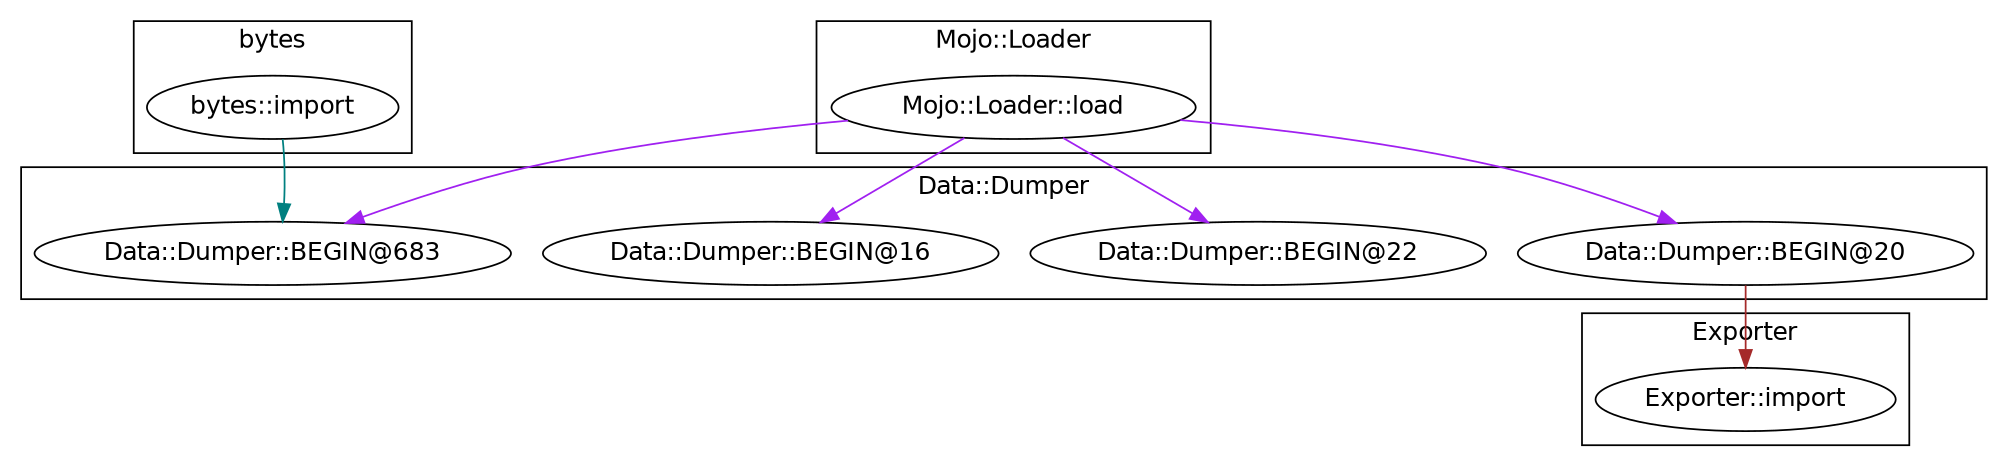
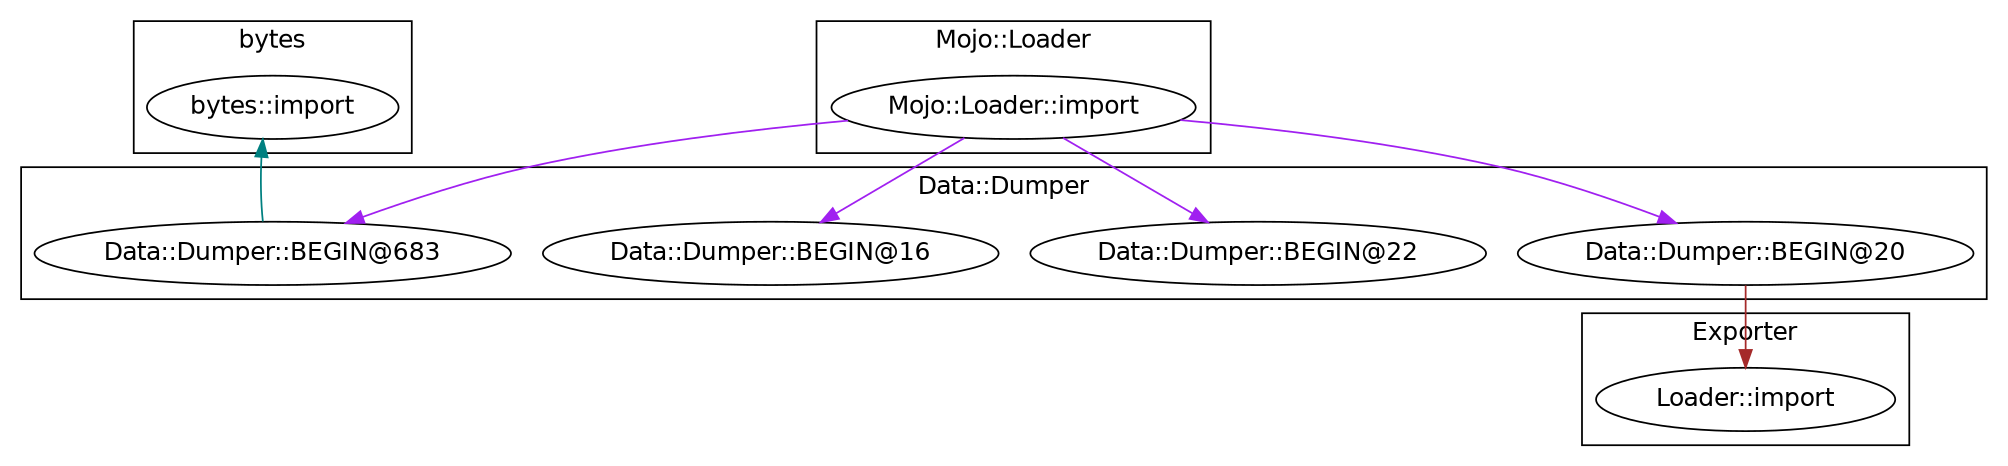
  digraph {
    fontname="DejaVu Sans"
    node [fontname="DejaVu Sans"]
    edge [color=purple fontname="DejaVu Sans"]
-   "Exporter::import"
+   "Exporter::import" [label="Loader::import"]
    "bytes::import"
    "Data::Dumper::BEGIN@22"
    "Data::Dumper::BEGIN@16"
    "Data::Dumper::BEGIN@683"
    "Data::Dumper::BEGIN@20"
-   "Mojo::Loader::load"
+   "Mojo::Loader::load" [label="Mojo::Loader::import"]
    subgraph cluster_1 {
      label=Exporter
      "Exporter::import"
    }
    subgraph cluster_2 {
      label=bytes
      "bytes::import"
    }
    subgraph cluster_3 {
      label="Data::Dumper"
      "Data::Dumper::BEGIN@22"
      "Data::Dumper::BEGIN@16"
      "Data::Dumper::BEGIN@683"
      "Data::Dumper::BEGIN@20"
    }
    subgraph cluster_4 {
      label="Mojo::Loader"
      "Mojo::Loader::load"
    }
-   "bytes::import" -> "Data::Dumper::BEGIN@683" [color=teal]
+   "Data::Dumper::BEGIN@683" -> "bytes::import" [color=teal]
    "Data::Dumper::BEGIN@20" -> "Exporter::import" [color=brown]
    "Mojo::Loader::load" -> "Data::Dumper::BEGIN@22"
    "Mojo::Loader::load" -> "Data::Dumper::BEGIN@16"
    "Mojo::Loader::load" -> "Data::Dumper::BEGIN@683"
    "Mojo::Loader::load" -> "Data::Dumper::BEGIN@20"
  }
